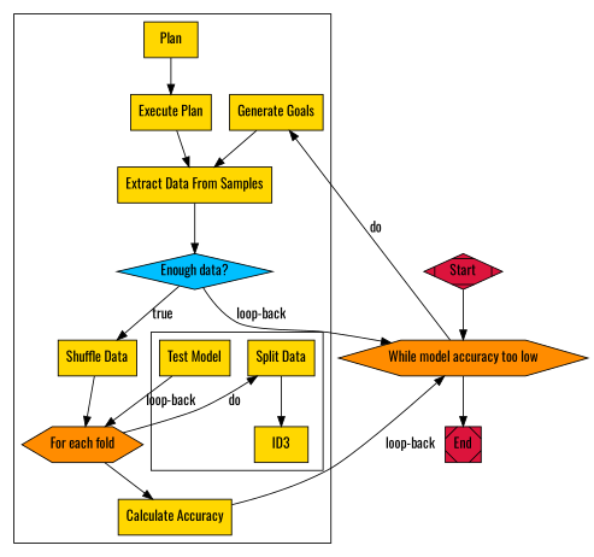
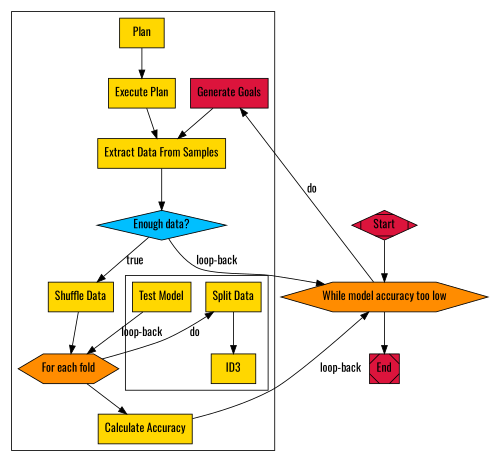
  digraph {
    fontname=Oswald
    node [fillcolor=gold fontname=Oswald shape=box style=filled]
    edge [fontname=Oswald]
    n1 [label="Split Data"]
    n2 [label=ID3]
    n3 [label="Test Model"]
-   n4 [label="Generate Goals"]
+   n4 [fillcolor=crimson label="Generate Goals"]
    n5 [label=Plan]
    n6 [label="Execute Plan"]
    n7 [label="Extract Data From Samples"]
    n8 [fillcolor=deepskyblue label="Enough data?" shape=diamond]
    n9 [label="Shuffle Data"]
    n10 [fillcolor=darkorange label="For each fold" shape=hexagon]
    n11 [label="Calculate Accuracy"]
    n12 [fillcolor=darkorange label="While model accuracy too low" shape=hexagon]
    n13 [fillcolor=crimson label=Start shape=Mdiamond]
    n14 [fillcolor=crimson label=End shape=Msquare]
    subgraph cluster_1 {
      color=black
      n4
      n5
      n6
      n7
      n8
      n9
      n10
      n11
      subgraph cluster_2 {
        color=black
        n1
        n2
        n3
      }
    }
    n1 -> n2
    n3 -> n10 [label="loop-back"]
    n4 -> n7
    n5 -> n6
    n6 -> n7
    n7 -> n8
    n8 -> n9 [label=true]
    n8 -> n12 [label="loop-back"]
    n9 -> n10
    n10 -> n1 [label=do]
    n10 -> n11
    n11 -> n12 [label="loop-back"]
    n12 -> n4 [label=do]
    n12 -> n14
    n13 -> n12
  }
